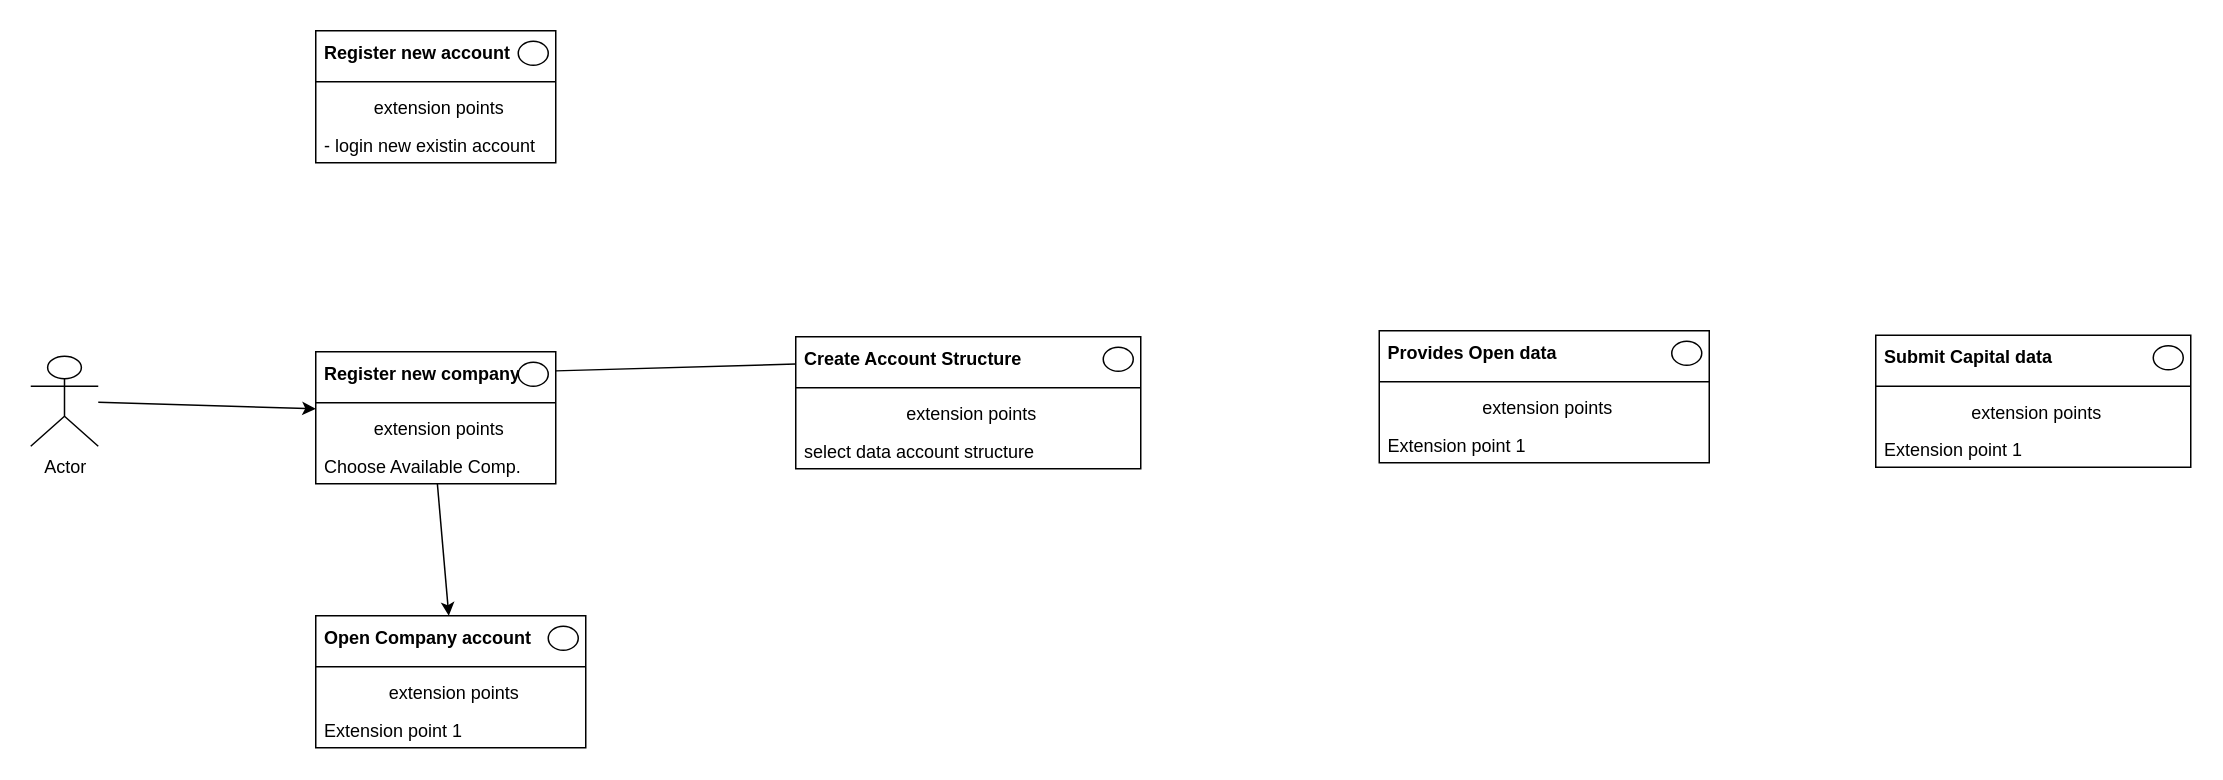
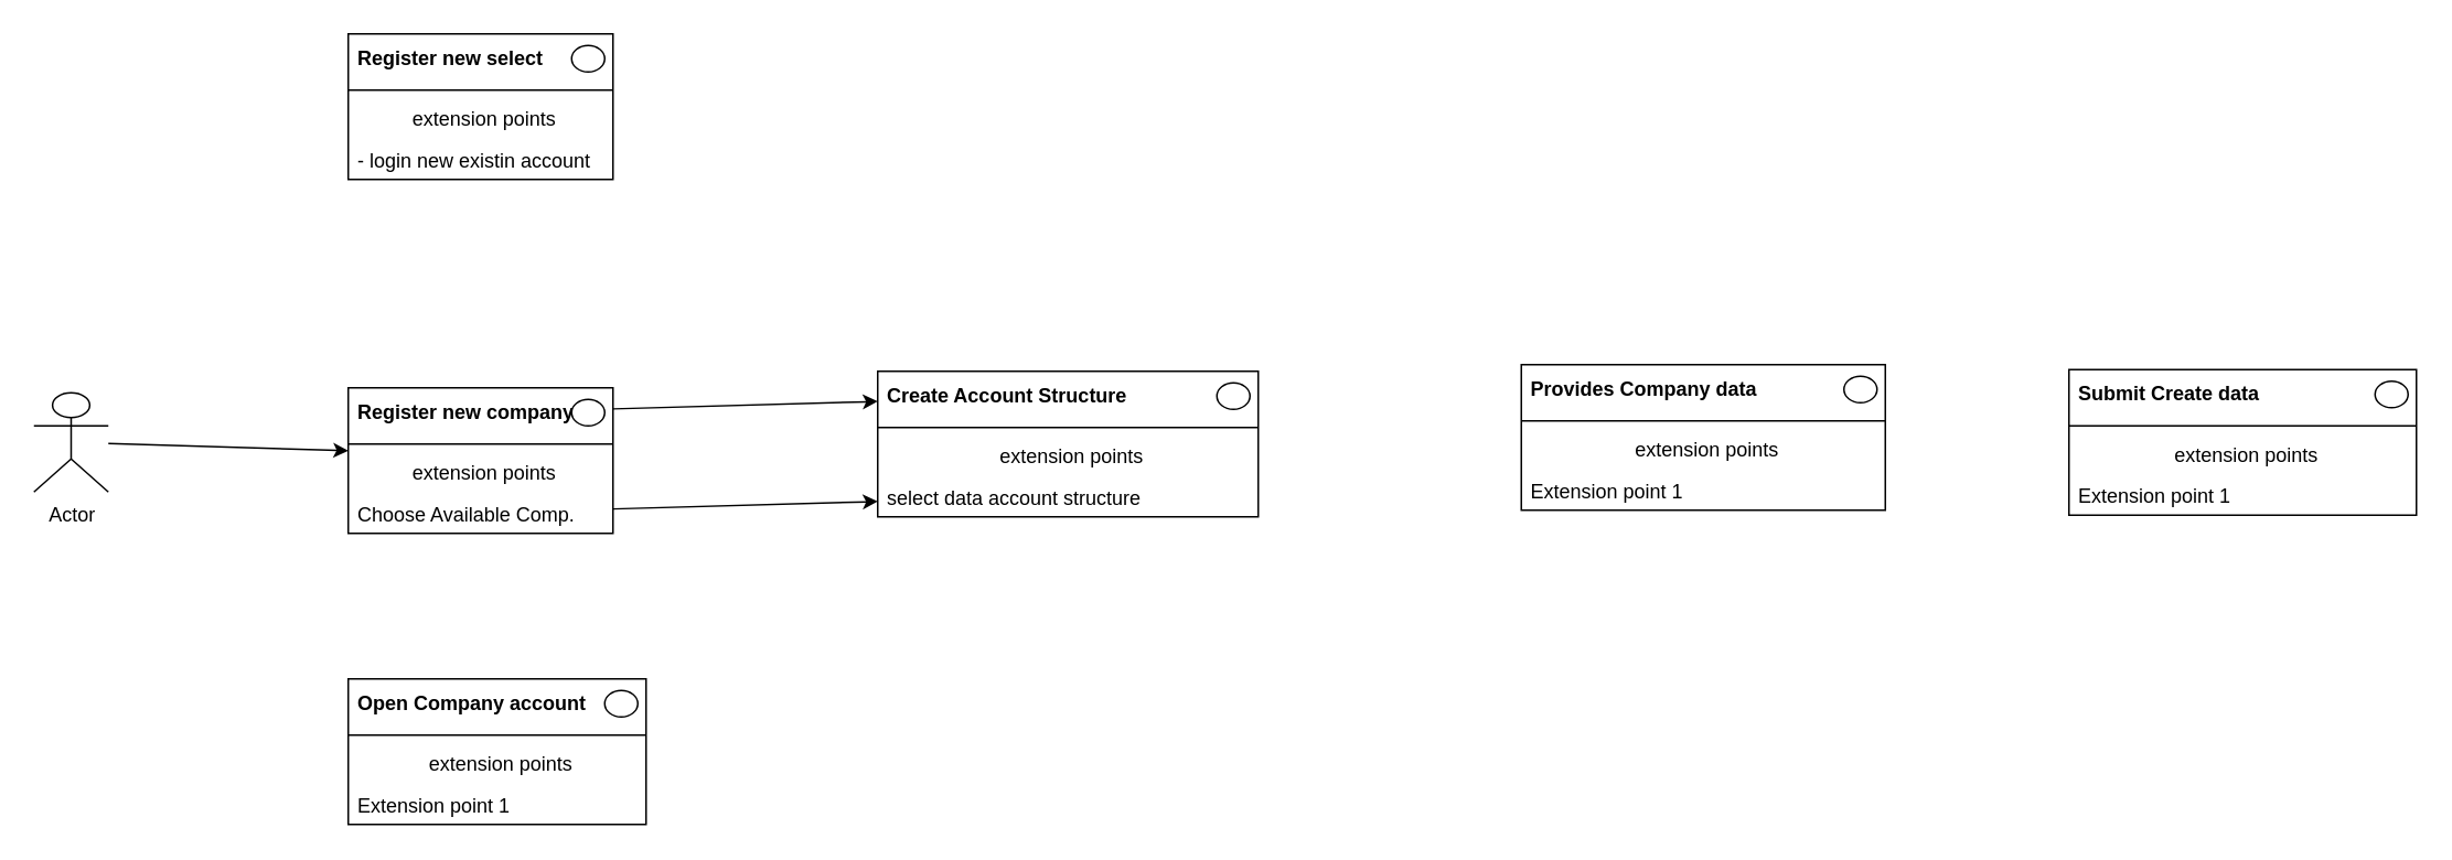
  <mxCell id="0" />
  <mxCell id="1" parent="0" />
  <mxCell id="2" value="" style="fontStyle=1;align=center;verticalAlign=top;childLayout=stackLayout;horizontal=1;horizontalStack=0;resizeParent=1;resizeParentMax=0;resizeLast=0;marginBottom=0;" vertex="1" parent="1"><mxGeometry x="210" y="20" width="160" height="88" as="geometry" /></mxCell>
- <mxCell id="3" value="Register new account" style="html=1;align=left;spacingLeft=4;verticalAlign=middle;strokeColor=none;fillColor=none;fontStyle=1" vertex="1" parent="2"><mxGeometry width="160" height="30" as="geometry" /></mxCell>
+ <mxCell id="3" value="Register new select" style="html=1;align=left;spacingLeft=4;verticalAlign=middle;strokeColor=none;fillColor=none;fontStyle=1" vertex="1" parent="2"><mxGeometry width="160" height="30" as="geometry" /></mxCell>
  <mxCell id="4" value="" style="shape=ellipse;" vertex="1" parent="3"><mxGeometry x="1" width="20" height="16" relative="1" as="geometry"><mxPoint x="-25" y="7" as="offset" /></mxGeometry></mxCell>
  <mxCell id="5" value="" style="line;strokeWidth=1;fillColor=none;align=left;verticalAlign=middle;spacingTop=-1;spacingLeft=3;spacingRight=3;rotatable=0;labelPosition=right;points=[];portConstraint=eastwest;" vertex="1" parent="2"><mxGeometry y="30" width="160" height="8" as="geometry" /></mxCell>
  <mxCell id="6" value="extension points" style="html=1;align=center;spacingLeft=4;verticalAlign=top;strokeColor=none;fillColor=none;" vertex="1" parent="2"><mxGeometry y="38" width="160" height="25" as="geometry" /></mxCell>
  <mxCell id="7" value="- login new existin account" style="html=1;align=left;spacingLeft=4;verticalAlign=top;strokeColor=none;fillColor=none;" vertex="1" parent="2"><mxGeometry y="63" width="160" height="25" as="geometry" /></mxCell>
  <mxCell id="8" value="" style="fontStyle=1;align=center;verticalAlign=top;childLayout=stackLayout;horizontal=1;horizontalStack=0;resizeParent=1;resizeParentMax=0;resizeLast=0;marginBottom=0;" vertex="1" parent="1"><mxGeometry x="210" y="234" width="160" height="88" as="geometry" /></mxCell>
  <mxCell id="9" value="Register new company" style="html=1;align=left;spacingLeft=4;verticalAlign=middle;strokeColor=none;fillColor=none;fontStyle=1" vertex="1" parent="8"><mxGeometry width="160" height="30" as="geometry" /></mxCell>
  <mxCell id="10" value="" style="shape=ellipse;" vertex="1" parent="9"><mxGeometry x="1" width="20" height="16" relative="1" as="geometry"><mxPoint x="-25" y="7" as="offset" /></mxGeometry></mxCell>
  <mxCell id="11" value="" style="line;strokeWidth=1;fillColor=none;align=left;verticalAlign=middle;spacingTop=-1;spacingLeft=3;spacingRight=3;rotatable=0;labelPosition=right;points=[];portConstraint=eastwest;" vertex="1" parent="8"><mxGeometry y="30" width="160" height="8" as="geometry" /></mxCell>
  <mxCell id="12" value="extension points" style="html=1;align=center;spacingLeft=4;verticalAlign=top;strokeColor=none;fillColor=none;" vertex="1" parent="8"><mxGeometry y="38" width="160" height="25" as="geometry" /></mxCell>
  <mxCell id="13" value="Choose Available Comp." style="html=1;align=left;spacingLeft=4;verticalAlign=top;strokeColor=none;fillColor=none;" vertex="1" parent="8"><mxGeometry y="63" width="160" height="25" as="geometry" /></mxCell>
  <mxCell id="14" value="" style="fontStyle=1;align=center;verticalAlign=top;childLayout=stackLayout;horizontal=1;horizontalStack=0;resizeParent=1;resizeParentMax=0;resizeLast=0;marginBottom=0;" vertex="1" parent="1"><mxGeometry x="530" y="224" width="230" height="88" as="geometry" /></mxCell>
  <mxCell id="15" value="Create Account Structure" style="html=1;align=left;spacingLeft=4;verticalAlign=middle;strokeColor=none;fillColor=none;fontStyle=1" vertex="1" parent="14"><mxGeometry width="230" height="30" as="geometry" /></mxCell>
  <mxCell id="16" value="" style="shape=ellipse;" vertex="1" parent="15"><mxGeometry x="1" width="20" height="16" relative="1" as="geometry"><mxPoint x="-25" y="7" as="offset" /></mxGeometry></mxCell>
  <mxCell id="17" value="" style="line;strokeWidth=1;fillColor=none;align=left;verticalAlign=middle;spacingTop=-1;spacingLeft=3;spacingRight=3;rotatable=0;labelPosition=right;points=[];portConstraint=eastwest;" vertex="1" parent="14"><mxGeometry y="30" width="230" height="8" as="geometry" /></mxCell>
  <mxCell id="18" value="extension points" style="html=1;align=center;spacingLeft=4;verticalAlign=top;strokeColor=none;fillColor=none;" vertex="1" parent="14"><mxGeometry y="38" width="230" height="25" as="geometry" /></mxCell>
  <mxCell id="19" value="select data account structure" style="html=1;align=left;spacingLeft=4;verticalAlign=top;strokeColor=none;fillColor=none;" vertex="1" parent="14"><mxGeometry y="63" width="230" height="25" as="geometry" /></mxCell>
- <mxCell id="20" style="edgeStyle=none;html=1;endArrow=none;" edge="1" parent="1" source="9" target="15"><mxGeometry relative="1" as="geometry" /></mxCell>
+ <mxCell id="20" style="edgeStyle=none;html=1;" edge="1" parent="1" source="9" target="15"><mxGeometry relative="1" as="geometry" /></mxCell>
  <mxCell id="21" style="edgeStyle=none;html=1;entryX=0;entryY=0;entryDx=0;entryDy=0;" edge="1" parent="1" source="22" target="12"><mxGeometry relative="1" as="geometry" /></mxCell>
  <mxCell id="22" value="Actor" style="shape=umlActor;verticalLabelPosition=bottom;verticalAlign=top;html=1;" vertex="1" parent="1"><mxGeometry x="20" y="237" width="45" height="60" as="geometry" /></mxCell>
  <mxCell id="23" value="" style="fontStyle=1;align=center;verticalAlign=top;childLayout=stackLayout;horizontal=1;horizontalStack=0;resizeParent=1;resizeParentMax=0;resizeLast=0;marginBottom=0;" vertex="1" parent="1"><mxGeometry x="210" y="410" width="180" height="88" as="geometry" /></mxCell>
  <mxCell id="24" value="Open Company account" style="html=1;align=left;spacingLeft=4;verticalAlign=middle;strokeColor=none;fillColor=none;fontStyle=1" vertex="1" parent="23"><mxGeometry width="180" height="30" as="geometry" /></mxCell>
  <mxCell id="25" value="" style="shape=ellipse;" vertex="1" parent="24"><mxGeometry x="1" width="20" height="16" relative="1" as="geometry"><mxPoint x="-25" y="7" as="offset" /></mxGeometry></mxCell>
  <mxCell id="26" value="" style="line;strokeWidth=1;fillColor=none;align=left;verticalAlign=middle;spacingTop=-1;spacingLeft=3;spacingRight=3;rotatable=0;labelPosition=right;points=[];portConstraint=eastwest;" vertex="1" parent="23"><mxGeometry y="30" width="180" height="8" as="geometry" /></mxCell>
  <mxCell id="27" value="extension points" style="html=1;align=center;spacingLeft=4;verticalAlign=top;strokeColor=none;fillColor=none;" vertex="1" parent="23"><mxGeometry y="38" width="180" height="25" as="geometry" /></mxCell>
  <mxCell id="28" value="Extension point 1" style="html=1;align=left;spacingLeft=4;verticalAlign=top;strokeColor=none;fillColor=none;" vertex="1" parent="23"><mxGeometry y="63" width="180" height="25" as="geometry" /></mxCell>
- <mxCell id="29" style="edgeStyle=none;html=1;" edge="1" parent="1" source="13" target="24"><mxGeometry relative="1" as="geometry" /></mxCell>
+ <mxCell id="29" style="edgeStyle=none;html=1;" edge="1" parent="1" source="13" target="19"><mxGeometry relative="1" as="geometry" /></mxCell>
  <mxCell id="30" value="" style="fontStyle=1;align=center;verticalAlign=top;childLayout=stackLayout;horizontal=1;horizontalStack=0;resizeParent=1;resizeParentMax=0;resizeLast=0;marginBottom=0;" vertex="1" parent="1"><mxGeometry x="919" y="220" width="220" height="88" as="geometry" /></mxCell>
- <mxCell id="31" value="Provides Open data" style="html=1;align=left;spacingLeft=4;verticalAlign=middle;strokeColor=none;fillColor=none;fontStyle=1" vertex="1" parent="30"><mxGeometry width="220" height="30" as="geometry" /></mxCell>
+ <mxCell id="31" value="Provides Company data" style="html=1;align=left;spacingLeft=4;verticalAlign=middle;strokeColor=none;fillColor=none;fontStyle=1" vertex="1" parent="30"><mxGeometry width="220" height="30" as="geometry" /></mxCell>
  <mxCell id="32" value="" style="shape=ellipse;" vertex="1" parent="31"><mxGeometry x="1" width="20" height="16" relative="1" as="geometry"><mxPoint x="-25" y="7" as="offset" /></mxGeometry></mxCell>
  <mxCell id="33" value="" style="line;strokeWidth=1;fillColor=none;align=left;verticalAlign=middle;spacingTop=-1;spacingLeft=3;spacingRight=3;rotatable=0;labelPosition=right;points=[];portConstraint=eastwest;" vertex="1" parent="30"><mxGeometry y="30" width="220" height="8" as="geometry" /></mxCell>
  <mxCell id="34" value="extension points" style="html=1;align=center;spacingLeft=4;verticalAlign=top;strokeColor=none;fillColor=none;" vertex="1" parent="30"><mxGeometry y="38" width="220" height="25" as="geometry" /></mxCell>
  <mxCell id="35" value="Extension point 1" style="html=1;align=left;spacingLeft=4;verticalAlign=top;strokeColor=none;fillColor=none;" vertex="1" parent="30"><mxGeometry y="63" width="220" height="25" as="geometry" /></mxCell>
  <mxCell id="36" value="" style="fontStyle=1;align=center;verticalAlign=top;childLayout=stackLayout;horizontal=1;horizontalStack=0;resizeParent=1;resizeParentMax=0;resizeLast=0;marginBottom=0;" vertex="1" parent="1"><mxGeometry x="1250" y="223" width="210" height="88" as="geometry" /></mxCell>
- <mxCell id="37" value="Submit Capital data" style="html=1;align=left;spacingLeft=4;verticalAlign=middle;strokeColor=none;fillColor=none;fontStyle=1" vertex="1" parent="36"><mxGeometry width="210" height="30" as="geometry" /></mxCell>
+ <mxCell id="37" value="Submit Create data" style="html=1;align=left;spacingLeft=4;verticalAlign=middle;strokeColor=none;fillColor=none;fontStyle=1" vertex="1" parent="36"><mxGeometry width="210" height="30" as="geometry" /></mxCell>
  <mxCell id="38" value="" style="shape=ellipse;" vertex="1" parent="37"><mxGeometry x="1" width="20" height="16" relative="1" as="geometry"><mxPoint x="-25" y="7" as="offset" /></mxGeometry></mxCell>
  <mxCell id="39" value="" style="line;strokeWidth=1;fillColor=none;align=left;verticalAlign=middle;spacingTop=-1;spacingLeft=3;spacingRight=3;rotatable=0;labelPosition=right;points=[];portConstraint=eastwest;" vertex="1" parent="36"><mxGeometry y="30" width="210" height="8" as="geometry" /></mxCell>
  <mxCell id="40" value="extension points" style="html=1;align=center;spacingLeft=4;verticalAlign=top;strokeColor=none;fillColor=none;" vertex="1" parent="36"><mxGeometry y="38" width="210" height="25" as="geometry" /></mxCell>
  <mxCell id="41" value="Extension point 1" style="html=1;align=left;spacingLeft=4;verticalAlign=top;strokeColor=none;fillColor=none;" vertex="1" parent="36"><mxGeometry y="63" width="210" height="25" as="geometry" /></mxCell>
